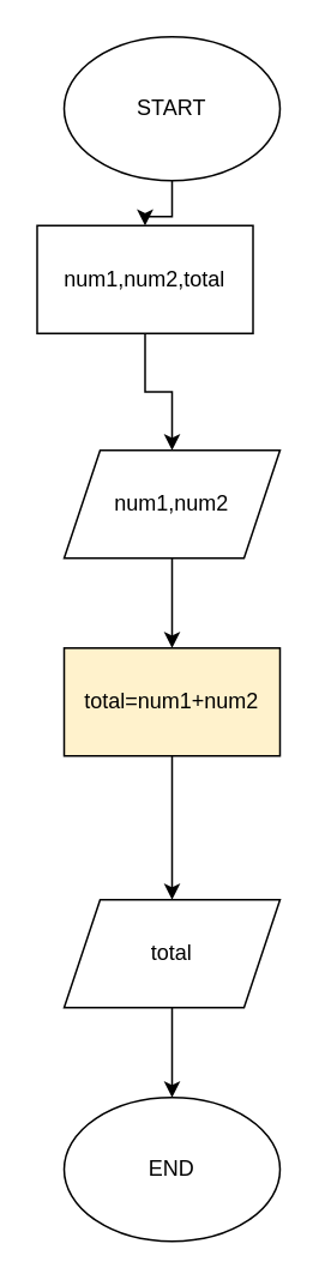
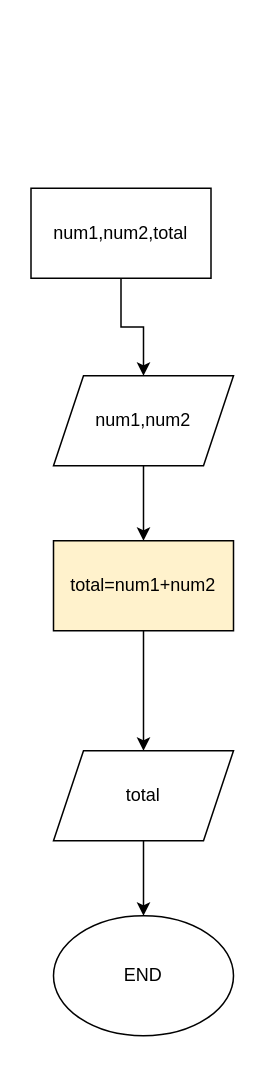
  <mxCell id="0" />
  <mxCell id="1" parent="0" />
- <mxCell id="2" value="" style="edgeStyle=orthogonalEdgeStyle;rounded=0;orthogonalLoop=1;jettySize=auto;html=1;" parent="1" source="3" target="5" edge="1"><mxGeometry relative="1" as="geometry" /></mxCell>
- <mxCell id="3" value="START" style="ellipse;whiteSpace=wrap;html=1;" parent="1" vertex="1"><mxGeometry x="35" y="20" width="120" height="80" as="geometry" /></mxCell>
  <mxCell id="4" value="" style="edgeStyle=orthogonalEdgeStyle;rounded=0;orthogonalLoop=1;jettySize=auto;html=1;" parent="1" source="5" target="7" edge="1"><mxGeometry relative="1" as="geometry" /></mxCell>
  <mxCell id="5" value="num1,num2,total" style="rounded=0;whiteSpace=wrap;html=1;" parent="1" vertex="1"><mxGeometry x="20" y="125" width="120" height="60" as="geometry" /></mxCell>
  <mxCell id="6" value="" style="edgeStyle=orthogonalEdgeStyle;rounded=0;orthogonalLoop=1;jettySize=auto;html=1;" parent="1" source="7" target="9" edge="1"><mxGeometry relative="1" as="geometry" /></mxCell>
  <mxCell id="7" value="num1,num2" style="shape=parallelogram;perimeter=parallelogramPerimeter;whiteSpace=wrap;html=1;fixedSize=1;" parent="1" vertex="1"><mxGeometry x="35" y="250" width="120" height="60" as="geometry" /></mxCell>
  <mxCell id="8" value="" style="edgeStyle=orthogonalEdgeStyle;rounded=0;orthogonalLoop=1;jettySize=auto;html=1;" edge="1" parent="1" source="9" target="11"><mxGeometry relative="1" as="geometry" /></mxCell>
  <mxCell id="9" value="total=num1+num2" style="rounded=0;whiteSpace=wrap;html=1;fillColor=#fff2cc;" parent="1" vertex="1"><mxGeometry x="35" y="360" width="120" height="60" as="geometry" /></mxCell>
  <mxCell id="10" style="edgeStyle=orthogonalEdgeStyle;rounded=0;orthogonalLoop=1;jettySize=auto;html=1;entryX=0.5;entryY=0;entryDx=0;entryDy=0;" edge="1" parent="1" source="11" target="12"><mxGeometry relative="1" as="geometry" /></mxCell>
  <mxCell id="11" value="total" style="shape=parallelogram;perimeter=parallelogramPerimeter;whiteSpace=wrap;html=1;fixedSize=1;rounded=0;" vertex="1" parent="1"><mxGeometry x="35" y="500" width="120" height="60" as="geometry" /></mxCell>
  <mxCell id="12" value="END" style="ellipse;whiteSpace=wrap;html=1;" vertex="1" parent="1"><mxGeometry x="35" y="610" width="120" height="80" as="geometry" /></mxCell>
